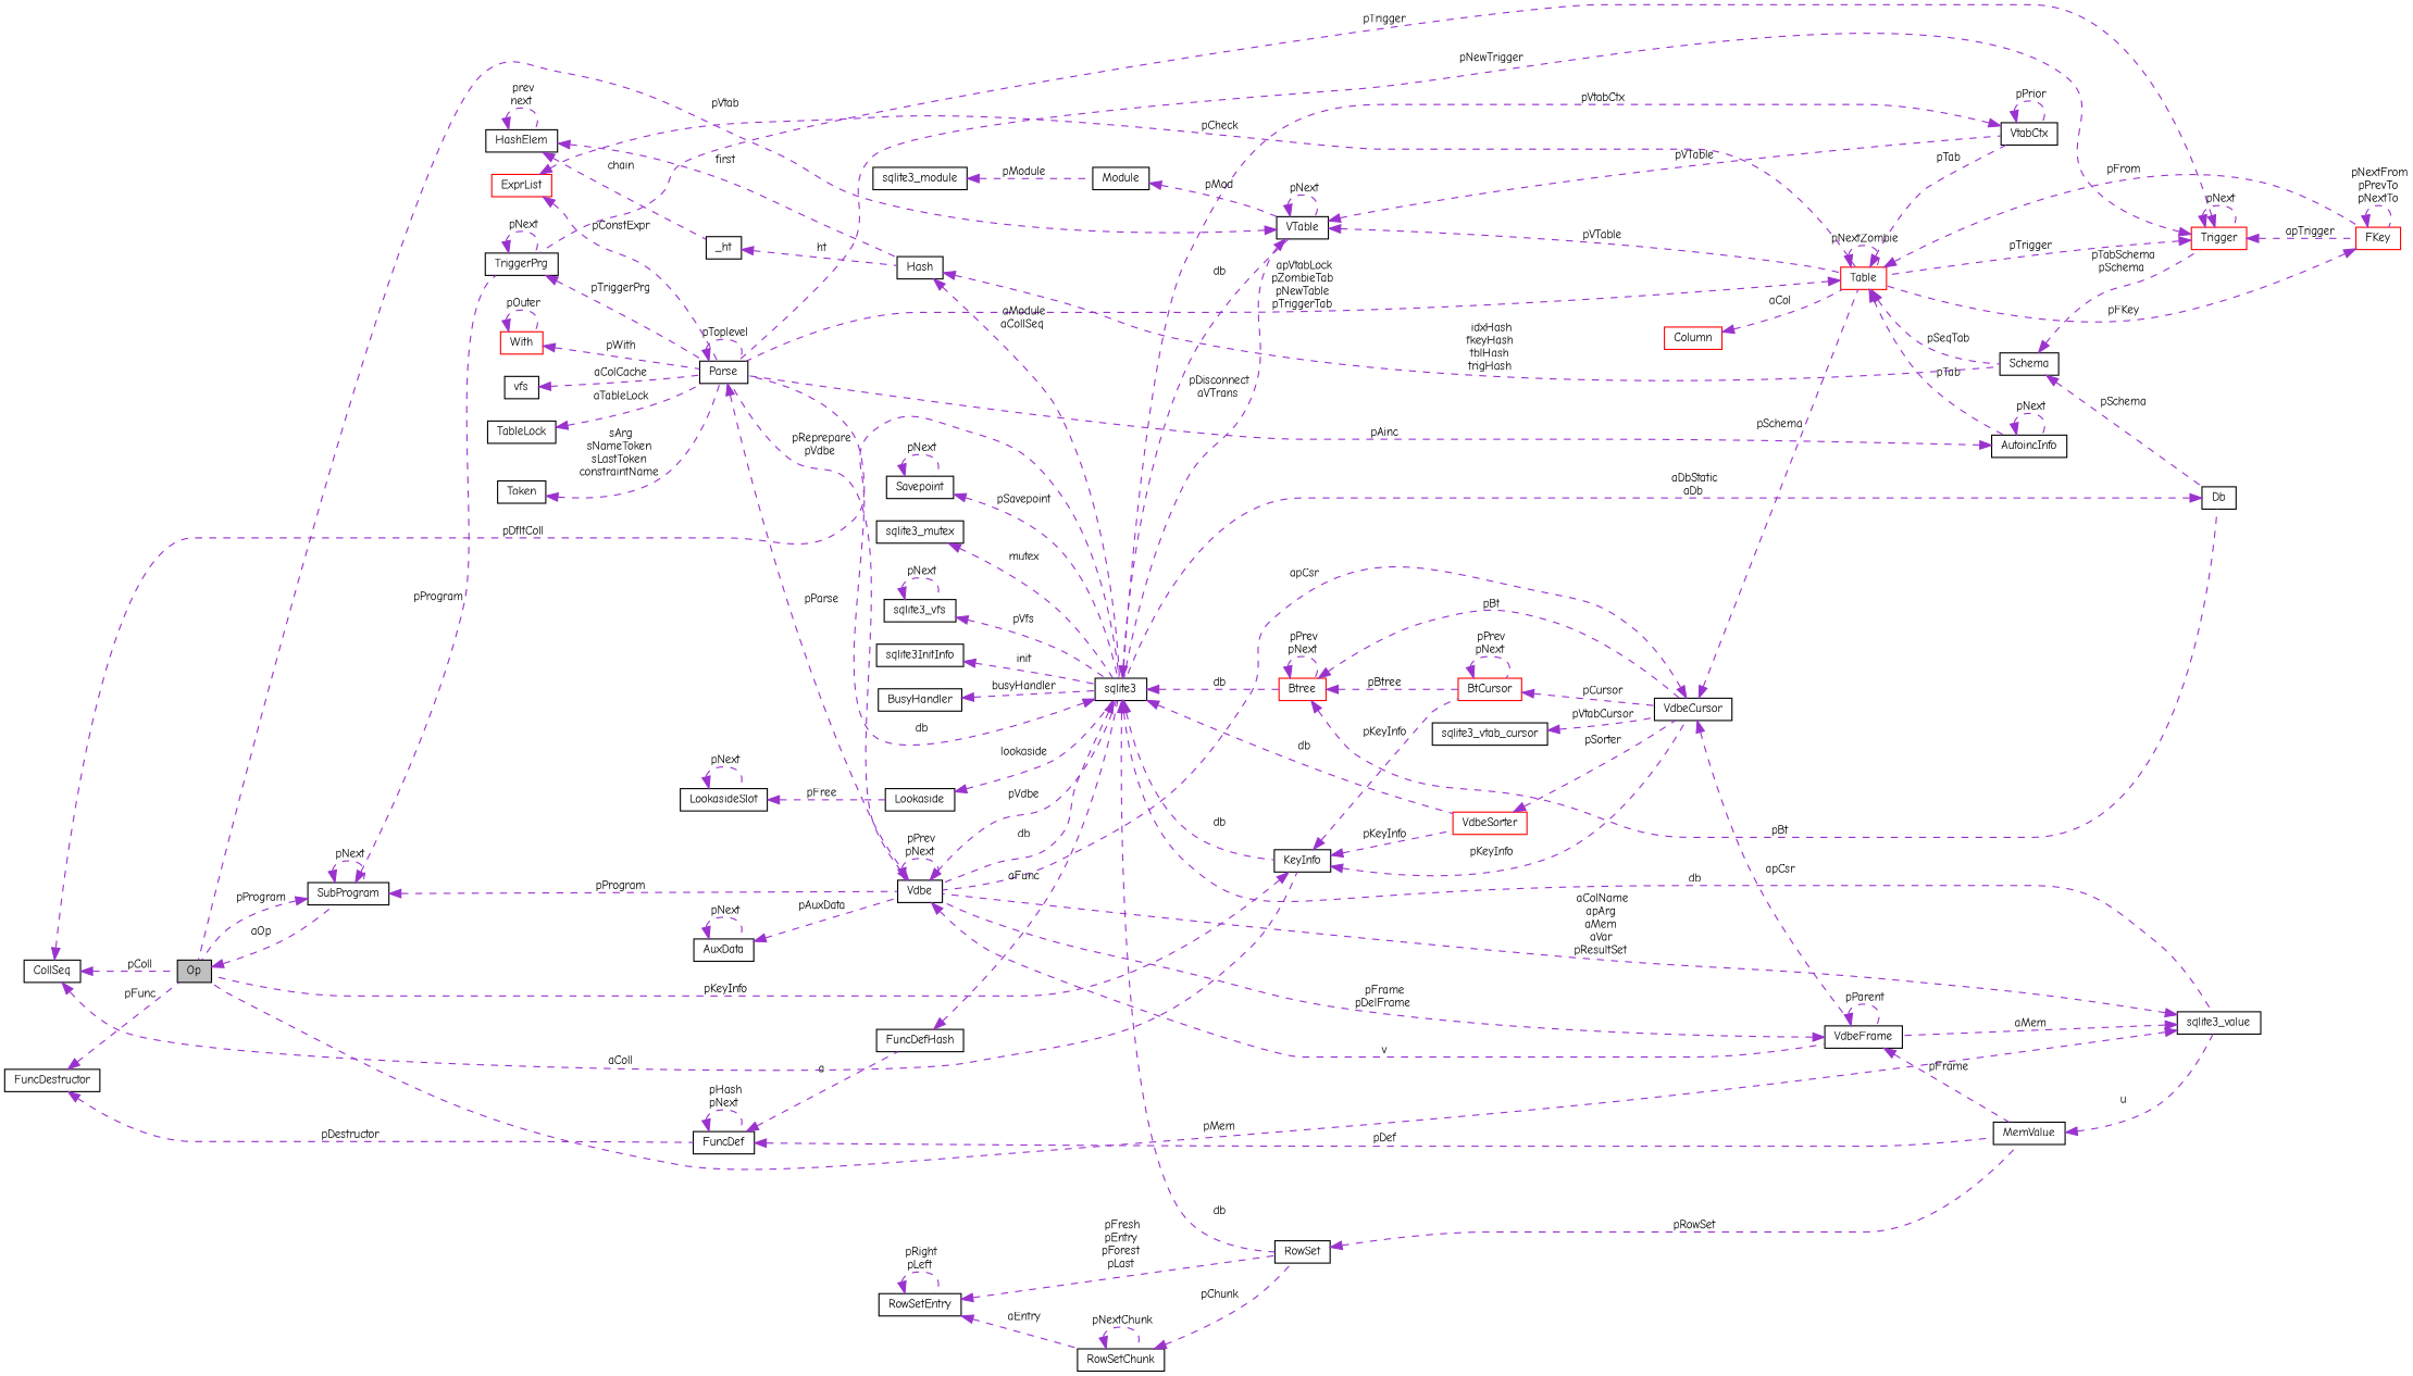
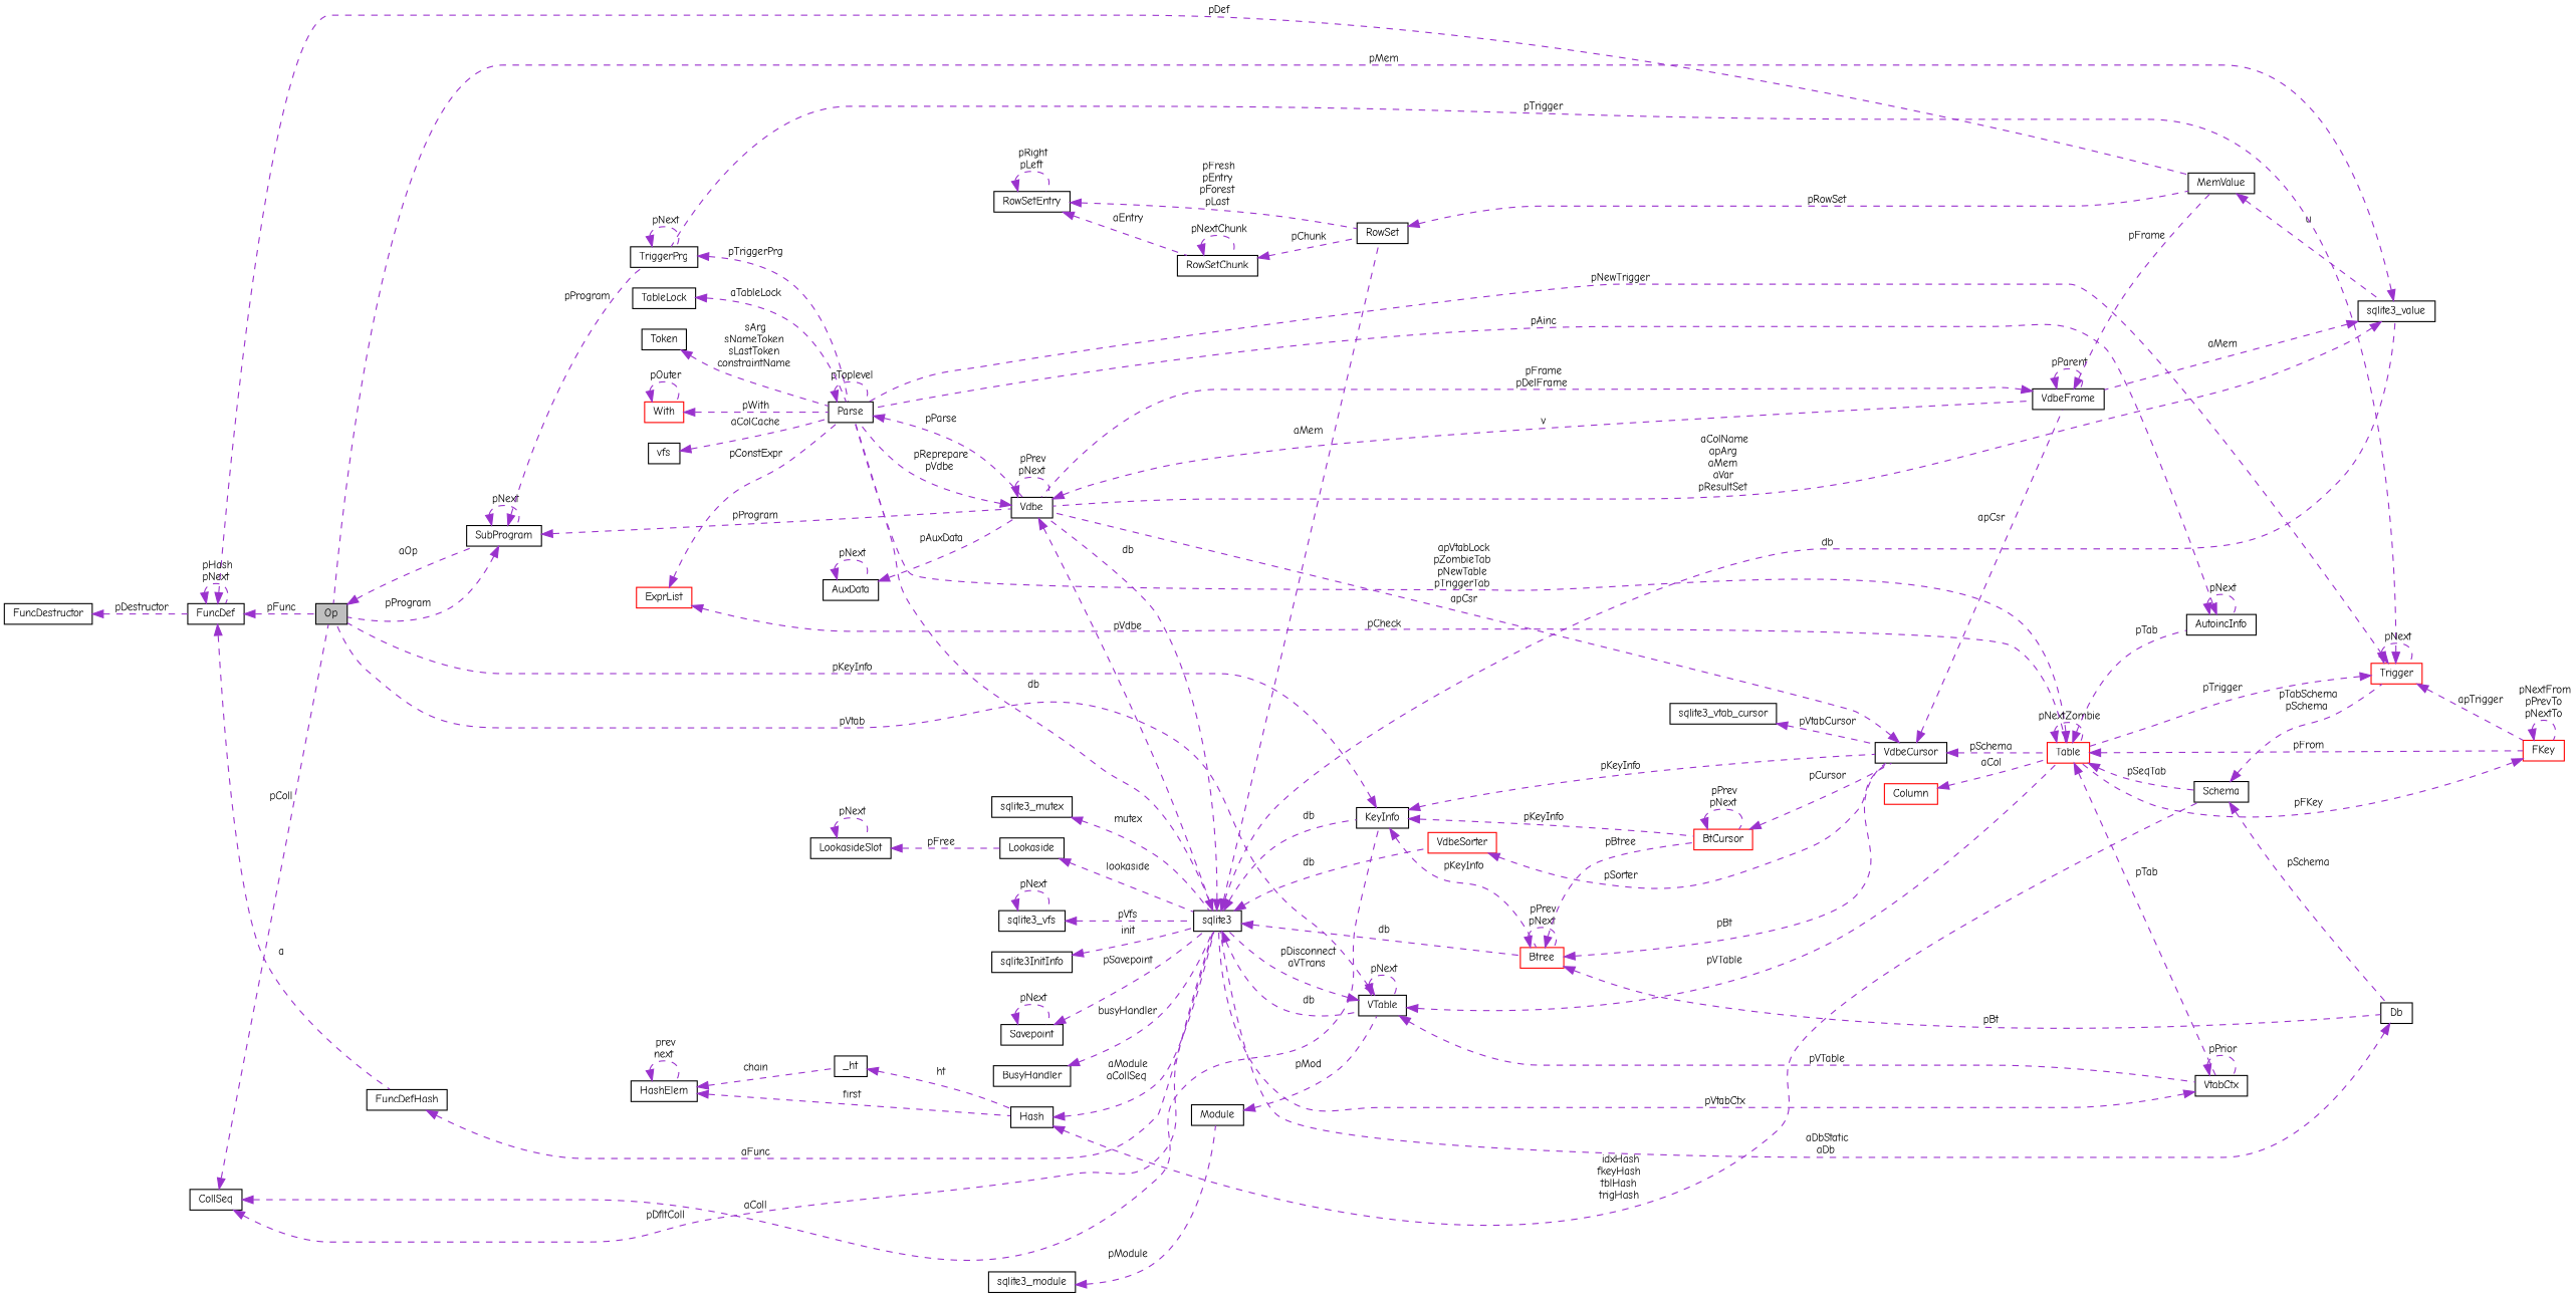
  digraph {
    fontname="Comic Neue"
    rankdir=LR
    node [color=black fillcolor=white fontname="Comic Neue" fontsize=10 shape=record style=filled]
    edge [color=darkorchid3 dir=back fontname="Comic Neue" fontsize=10 labelfontname=Helvetica labelfontsize=10 style=dashed]
    n1 [fillcolor=grey75 fontcolor=black height=0.2 label=Op width=0.4]
    n2 [height=0.2 label=SubProgram width=0.4]
    n3 [height=0.2 label=Vdbe width=0.4]
    n4 [height=0.2 label=TriggerPrg width=0.4]
    n5 [height=0.2 label=sqlite3_value width=0.4]
    n6 [height=0.2 label=VdbeFrame width=0.4]
    n7 [height=0.2 label=MemValue width=0.4]
    n8 [height=0.2 label=sqlite3 width=0.4]
    n9 [height=0.2 label=Parse width=0.4]
    n10 [height=0.2 label=VTable width=0.4]
    n11 [color=red height=0.2 label=Btree width=0.4]
    n12 [height=0.2 label=KeyInfo width=0.4]
    n13 [color=red height=0.2 label=VdbeSorter width=0.4]
    n14 [height=0.2 label=RowSet width=0.4]
    n15 [height=0.2 label=VtabCtx width=0.4]
    n16 [color=red height=0.2 label=Table width=0.4]
    n17 [height=0.2 label=Db width=0.4]
    n18 [height=0.2 label=VdbeCursor width=0.4]
    n19 [color=red height=0.2 label=BtCursor width=0.4]
    n20 [height=0.2 label=Savepoint width=0.4]
    n21 [height=0.2 label=FuncDefHash width=0.4]
    n22 [height=0.2 label=FuncDef width=0.4]
    n23 [height=0.2 label=FuncDestructor width=0.4]
    n24 [height=0.2 label=Lookaside width=0.4]
    n25 [height=0.2 label=LookasideSlot width=0.4]
    n26 [height=0.2 label=sqlite3_mutex width=0.4]
    n27 [height=0.2 label=sqlite3_vfs width=0.4]
    n28 [height=0.2 label=sqlite3InitInfo width=0.4]
    n29 [height=0.2 label=BusyHandler width=0.4]
    n30 [height=0.2 label=Schema width=0.4]
    n31 [color=red height=0.2 label=FKey width=0.4]
    n32 [height=0.2 label=AutoincInfo width=0.4]
    n33 [height=0.2 label=Module width=0.4]
    n34 [height=0.2 label=sqlite3_module width=0.4]
    n35 [height=0.2 label=sqlite3_vtab_cursor width=0.4]
    n36 [color=red height=0.2 label=Trigger width=0.4]
    n37 [height=0.2 label=Hash width=0.4]
    n38 [height=0.2 label=_ht width=0.4]
    n39 [height=0.2 label=HashElem width=0.4]
    n40 [color=red height=0.2 label=Column width=0.4]
    n41 [color=red height=0.2 label=ExprList width=0.4]
    n42 [height=0.2 label=CollSeq width=0.4]
    n43 [height=0.2 label=AuxData width=0.4]
    n44 [height=0.2 label=TableLock width=0.4]
    n45 [height=0.2 label=Token width=0.4]
    n46 [color=red height=0.2 label=With width=0.4]
    n47 [height=0.2 label=vfs width=0.4]
    n48 [height=0.2 label=RowSetChunk width=0.4]
    n49 [height=0.2 label=RowSetEntry width=0.4]
    n1 -> n2 [label=" aOp"]
    n2 -> n1 [label=" pProgram"]
    n2 -> n2 [label=" pNext"]
    n2 -> n3 [label=" pProgram"]
    n2 -> n4 [label=" pProgram"]
    n3 -> n3 [label=" pPrev\npNext"]
    n3 -> n6 [label=" v"]
    n3 -> n8 [label=" pVdbe"]
    n3 -> n9 [label=" pReprepare\npVdbe"]
    n4 -> n4 [label=" pNext"]
    n4 -> n9 [label=" pTriggerPrg"]
    n5 -> n1 [label=" pMem"]
    n5 -> n3 [label=" aColName\napArg\naMem\naVar\npResultSet"]
    n5 -> n6 [label=" aMem"]
    n6 -> n3 [label=" pFrame\npDelFrame"]
    n6 -> n6 [label=" pParent"]
    n6 -> n7 [label=" pFrame"]
    n7 -> n5 [label=" u"]
    n8 -> n3 [label=" db"]
    n8 -> n5 [label=" db"]
    n8 -> n9 [label=" db"]
    n8 -> n10 [label=" db"]
    n8 -> n11 [label=" db"]
    n8 -> n12 [label=" db"]
    n8 -> n13 [label=" db"]
-   n8 -> n14 [label=" db"]
+   n8 -> n14 [label=" aMem"]
    n9 -> n3 [label=" pParse"]
    n9 -> n9 [label=" pToplevel"]
    n10 -> n1 [label=" pVtab"]
    n10 -> n8 [label=" pDisconnect\naVTrans"]
    n10 -> n10 [label=" pNext"]
    n10 -> n15 [label=" pVTable"]
    n10 -> n16 [label=" pVTable"]
    n11 -> n11 [label=" pPrev\npNext"]
    n11 -> n17 [label=" pBt"]
    n11 -> n18 [label=" pBt"]
    n11 -> n19 [label=" pBtree"]
    n12 -> n1 [label=" pKeyInfo"]
-   n12 -> n13 [label=" pKeyInfo"]
+   n12 -> n11 [label=" pKeyInfo"]
    n12 -> n18 [label=" pKeyInfo"]
    n12 -> n19 [label=" pKeyInfo"]
    n13 -> n18 [label=" pSorter"]
    n14 -> n7 [label=" pRowSet"]
    n15 -> n8 [label=" pVtabCtx"]
    n15 -> n15 [label=" pPrior"]
    n16 -> n9 [label=" apVtabLock\npZombieTab\npNewTable\npTriggerTab"]
    n16 -> n15 [label=" pTab"]
    n16 -> n16 [label=" pNextZombie"]
    n16 -> n30 [label=" pSeqTab"]
    n16 -> n31 [label=" pFrom"]
    n16 -> n32 [label=" pTab"]
    n17 -> n8 [label=" aDbStatic\naDb"]
    n18 -> n3 [label=" apCsr"]
    n18 -> n6 [label=" apCsr"]
    n18 -> n16 [label=" pSchema"]
    n19 -> n18 [label=" pCursor"]
    n19 -> n19 [label=" pPrev\npNext"]
    n20 -> n8 [label=" pSavepoint"]
    n20 -> n20 [label=" pNext"]
    n21 -> n8 [label=" aFunc"]
-   n23 -> n1 [label=" pFunc"]
+   n22 -> n1 [label=" pFunc"]
    n22 -> n7 [label=" pDef"]
    n22 -> n21 [label=" a"]
    n22 -> n22 [label=" pHash\npNext"]
    n23 -> n22 [label=" pDestructor"]
    n24 -> n8 [label=" lookaside"]
    n25 -> n24 [label=" pFree"]
    n25 -> n25 [label=" pNext"]
    n26 -> n8 [label=" mutex"]
    n27 -> n8 [label=" pVfs"]
    n27 -> n27 [label=" pNext"]
    n28 -> n8 [label=" init"]
    n29 -> n8 [label=" busyHandler"]
    n30 -> n17 [label=" pSchema"]
    n30 -> n36 [label=" pTabSchema\npSchema"]
    n31 -> n16 [label=" pFKey"]
    n31 -> n31 [label=" pNextFrom\npPrevTo\npNextTo"]
    n32 -> n9 [label=" pAinc"]
    n32 -> n32 [label=" pNext"]
    n33 -> n10 [label=" pMod"]
    n34 -> n33 [label=" pModule"]
    n35 -> n18 [label=" pVtabCursor"]
    n36 -> n4 [label=" pTrigger"]
    n36 -> n9 [label=" pNewTrigger"]
    n36 -> n16 [label=" pTrigger"]
    n36 -> n31 [label=" apTrigger"]
    n36 -> n36 [label=" pNext"]
    n37 -> n8 [label=" aModule\naCollSeq"]
    n37 -> n30 [label=" idxHash\nfkeyHash\ntblHash\ntrigHash"]
    n38 -> n37 [label=" ht"]
    n39 -> n37 [label=" first"]
    n39 -> n38 [label=" chain"]
    n39 -> n39 [label=" prev\nnext"]
    n40 -> n16 [label=" aCol"]
    n41 -> n9 [label=" pConstExpr"]
    n41 -> n16 [label=" pCheck"]
    n42 -> n1 [label=" pColl"]
    n42 -> n8 [label=" pDfltColl"]
    n42 -> n12 [label=" aColl"]
    n43 -> n3 [label=" pAuxData"]
    n43 -> n43 [label=" pNext"]
    n44 -> n9 [label=" aTableLock"]
    n45 -> n9 [label=" sArg\nsNameToken\nsLastToken\nconstraintName"]
    n46 -> n9 [label=" pWith"]
    n46 -> n46 [label=" pOuter"]
    n47 -> n9 [label=" aColCache"]
    n48 -> n14 [label=" pChunk"]
    n48 -> n48 [label=" pNextChunk"]
    n49 -> n14 [label=" pFresh\npEntry\npForest\npLast"]
    n49 -> n48 [label=" aEntry"]
    n49 -> n49 [label=" pRight\npLeft"]
  }
